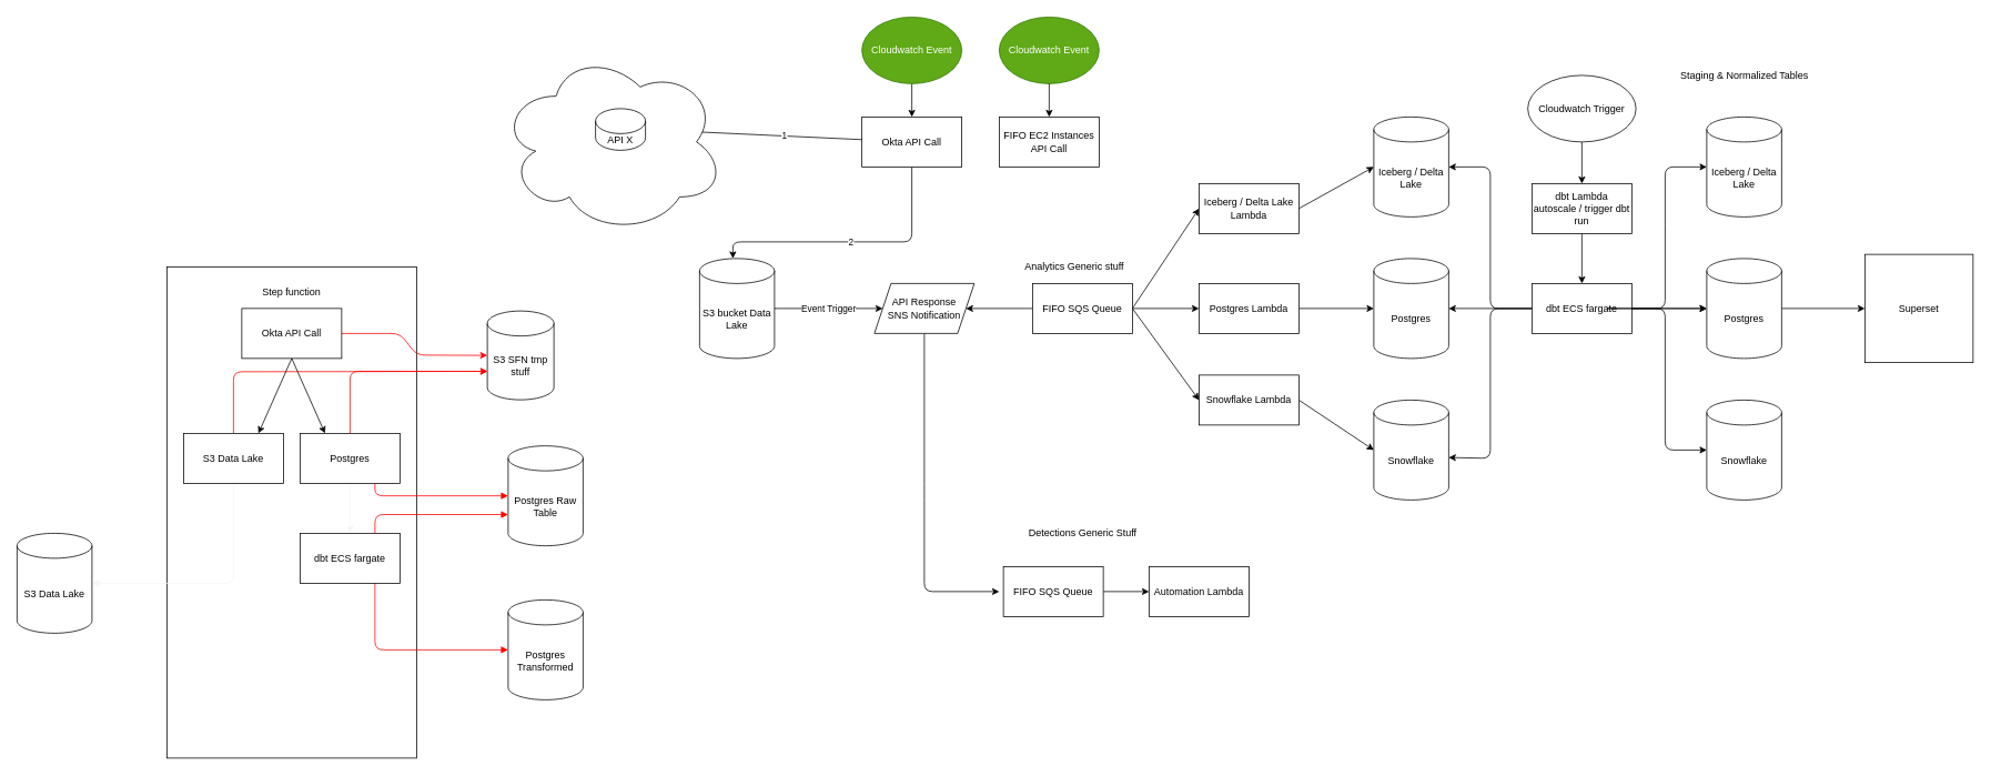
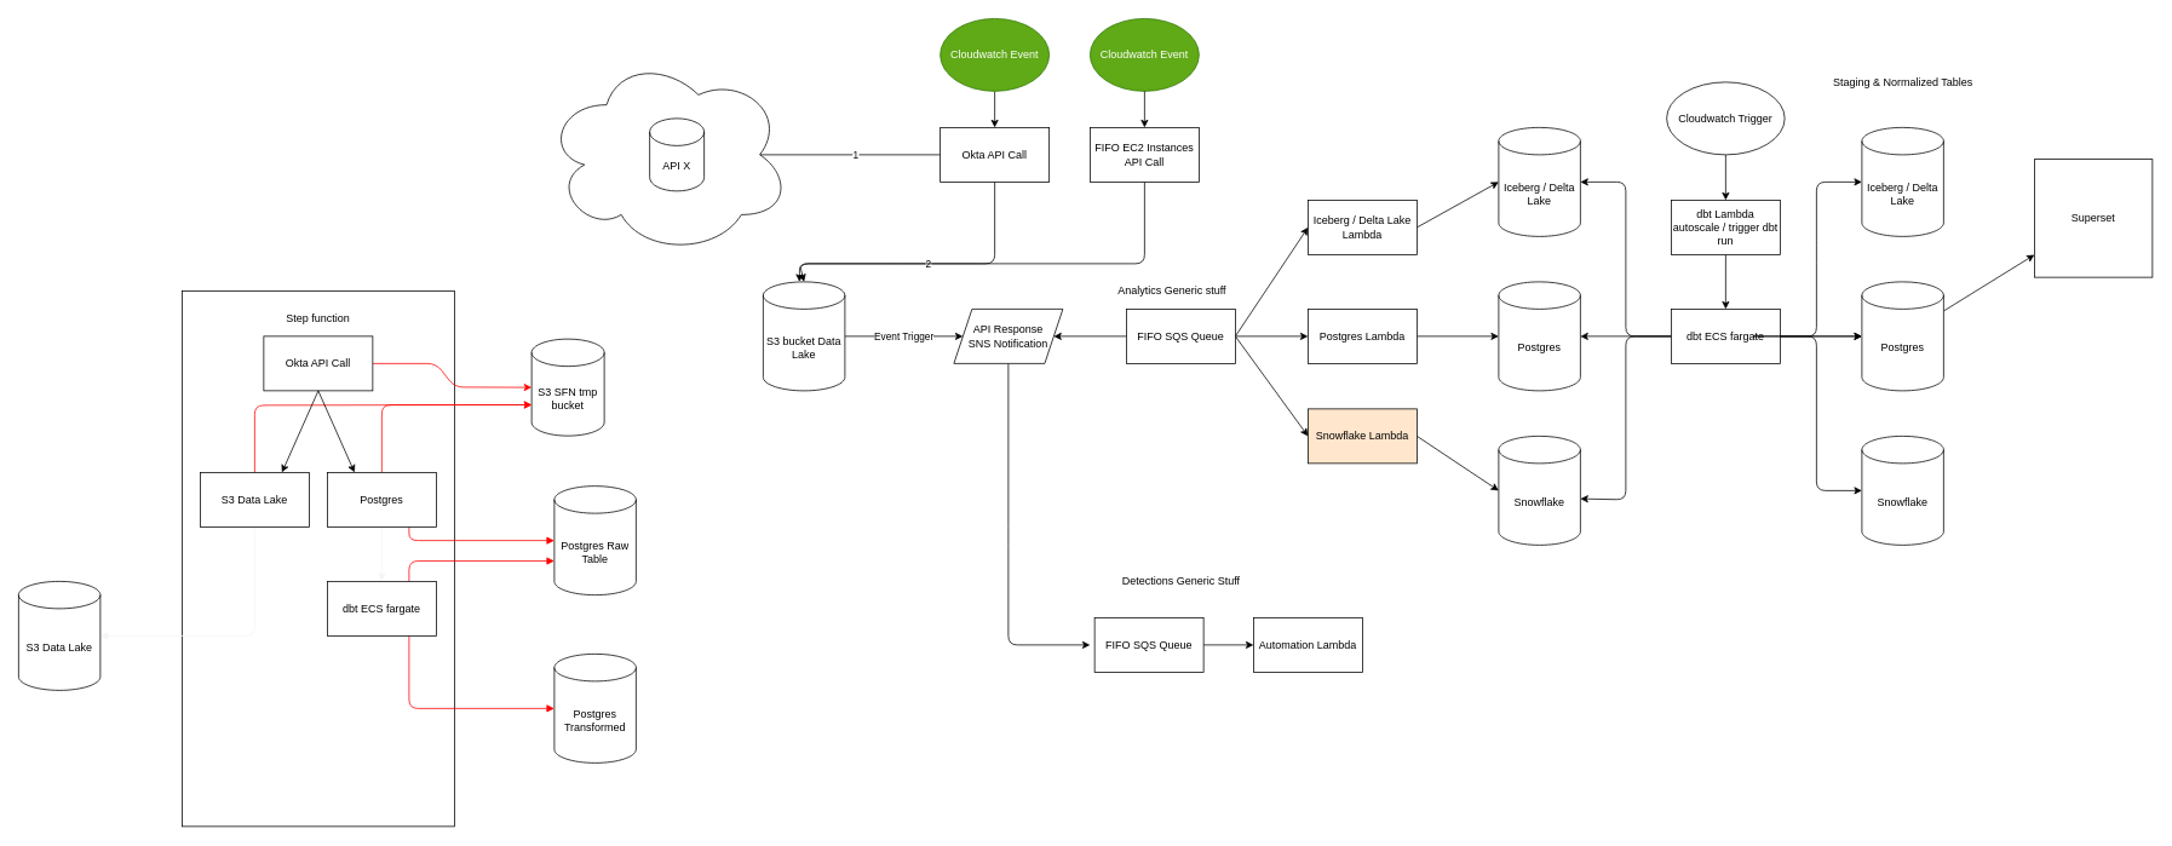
  <mxCell id="0" />
  <mxCell id="1" parent="0" />
  <mxCell id="2" value="" style="rounded=0;whiteSpace=wrap;html=1;" vertex="1" parent="1"><mxGeometry x="200" y="320" width="300" height="590" as="geometry" /></mxCell>
  <mxCell id="3" value="2" style="edgeStyle=none;html=1;" parent="1" source="6" edge="1"><mxGeometry relative="1" as="geometry"><mxPoint x="880" y="310" as="targetPoint" /><Array as="points"><mxPoint x="1095" y="290" /><mxPoint x="980" y="290" /><mxPoint x="880" y="290" /></Array><mxPoint as="offset" /></mxGeometry></mxCell>
  <mxCell id="4" style="edgeStyle=none;html=1;entryX=1;entryY=0.5;entryDx=0;entryDy=0;entryPerimeter=0;" parent="1" source="6" target="12" edge="1"><mxGeometry relative="1" as="geometry" /></mxCell>
  <mxCell id="5" value="1" style="edgeLabel;html=1;align=center;verticalAlign=middle;resizable=0;points=[];" parent="4" connectable="0" vertex="1"><mxGeometry x="-0.28" relative="1" as="geometry"><mxPoint as="offset" /></mxGeometry></mxCell>
  <mxCell id="6" value="Okta API Call" style="rounded=0;whiteSpace=wrap;html=1;" parent="1" vertex="1"><mxGeometry x="1035" y="140" width="120" height="60" as="geometry" /></mxCell>
  <mxCell id="7" value="" style="edgeStyle=none;html=1;" parent="1" source="8" target="6" edge="1"><mxGeometry relative="1" as="geometry" /></mxCell>
  <mxCell id="8" value="Cloudwatch Event" style="ellipse;whiteSpace=wrap;html=1;fillColor=#60a917;fontColor=#ffffff;strokeColor=#2D7600;" parent="1" vertex="1"><mxGeometry x="1035" y="20" width="120" height="80" as="geometry" /></mxCell>
  <mxCell id="9" value="" style="group" parent="1" connectable="0" vertex="1"><mxGeometry x="610" y="60" width="270" height="220" as="geometry" /></mxCell>
  <mxCell id="10" value="" style="group" parent="9" connectable="0" vertex="1"><mxGeometry x="-10" width="270" height="220" as="geometry" /></mxCell>
  <mxCell id="11" value="" style="ellipse;shape=cloud;whiteSpace=wrap;html=1;" parent="10" vertex="1"><mxGeometry width="270" height="220" as="geometry" /></mxCell>
- <mxCell id="12" value="API X" style="shape=cylinder3;whiteSpace=wrap;html=1;boundedLbl=1;backgroundOutline=1;size=15;" parent="10" vertex="1"><mxGeometry x="115" y="70" width="60" height="50" as="geometry" /></mxCell>
+ <mxCell id="12" value="API X" style="shape=cylinder3;whiteSpace=wrap;html=1;boundedLbl=1;backgroundOutline=1;size=15;" parent="10" vertex="1"><mxGeometry x="115" y="70" width="60" height="80" as="geometry" /></mxCell>
  <mxCell id="13" value="Postgres" style="shape=cylinder3;whiteSpace=wrap;html=1;boundedLbl=1;backgroundOutline=1;size=15;" parent="1" vertex="1"><mxGeometry x="1650" y="310" width="90" height="120" as="geometry" /></mxCell>
  <mxCell id="14" value="Event Trigger" style="edgeStyle=none;html=1;" parent="1" source="15" target="17" edge="1"><mxGeometry relative="1" as="geometry"><mxPoint x="1050" y="370" as="targetPoint" /></mxGeometry></mxCell>
  <mxCell id="15" value="S3 bucket Data Lake" style="shape=cylinder3;whiteSpace=wrap;html=1;boundedLbl=1;backgroundOutline=1;size=15;" parent="1" vertex="1"><mxGeometry x="840" y="310" width="90" height="120" as="geometry" /></mxCell>
  <mxCell id="16" style="edgeStyle=none;html=1;exitX=0.5;exitY=1;exitDx=0;exitDy=0;" parent="1" source="17" edge="1"><mxGeometry relative="1" as="geometry"><mxPoint x="1200" y="710" as="targetPoint" /><Array as="points"><mxPoint x="1110" y="590" /><mxPoint x="1110" y="710" /></Array></mxGeometry></mxCell>
  <mxCell id="17" value="API Response&lt;br&gt;SNS Notification" style="shape=parallelogram;perimeter=parallelogramPerimeter;whiteSpace=wrap;html=1;fixedSize=1;" parent="1" vertex="1"><mxGeometry x="1050" y="340" width="120" height="60" as="geometry" /></mxCell>
  <mxCell id="18" value="" style="edgeStyle=none;html=1;" parent="1" source="19" target="13" edge="1"><mxGeometry relative="1" as="geometry" /></mxCell>
  <mxCell id="19" value="Postgres Lambda" style="rounded=0;whiteSpace=wrap;html=1;" parent="1" vertex="1"><mxGeometry x="1440" y="340" width="120" height="60" as="geometry" /></mxCell>
  <mxCell id="20" style="edgeStyle=none;html=1;exitX=0;exitY=0.5;exitDx=0;exitDy=0;entryX=1;entryY=0.5;entryDx=0;entryDy=0;" parent="1" source="24" target="17" edge="1"><mxGeometry relative="1" as="geometry" /></mxCell>
  <mxCell id="21" style="edgeStyle=none;html=1;exitX=1;exitY=0.5;exitDx=0;exitDy=0;entryX=0;entryY=0.5;entryDx=0;entryDy=0;" parent="1" source="24" target="19" edge="1"><mxGeometry relative="1" as="geometry" /></mxCell>
  <mxCell id="22" style="edgeStyle=none;html=1;exitX=1;exitY=0.5;exitDx=0;exitDy=0;entryX=0;entryY=0.5;entryDx=0;entryDy=0;" parent="1" source="24" target="45" edge="1"><mxGeometry relative="1" as="geometry" /></mxCell>
  <mxCell id="23" style="edgeStyle=none;html=1;exitX=1;exitY=0.5;exitDx=0;exitDy=0;entryX=0;entryY=0.5;entryDx=0;entryDy=0;" parent="1" source="24" target="47" edge="1"><mxGeometry relative="1" as="geometry" /></mxCell>
  <mxCell id="24" value="FIFO SQS Queue" style="rounded=0;whiteSpace=wrap;html=1;" parent="1" vertex="1"><mxGeometry x="1240" y="340" width="120" height="60" as="geometry" /></mxCell>
  <mxCell id="25" value="Snowflake" style="shape=cylinder3;whiteSpace=wrap;html=1;boundedLbl=1;backgroundOutline=1;size=15;" parent="1" vertex="1"><mxGeometry x="1650" y="480" width="90" height="120" as="geometry" /></mxCell>
  <mxCell id="26" value="Iceberg / Delta Lake" style="shape=cylinder3;whiteSpace=wrap;html=1;boundedLbl=1;backgroundOutline=1;size=15;" parent="1" vertex="1"><mxGeometry x="1650" y="140" width="90" height="120" as="geometry" /></mxCell>
  <mxCell id="27" value="" style="edgeStyle=none;html=1;" parent="1" source="32" target="13" edge="1"><mxGeometry relative="1" as="geometry" /></mxCell>
  <mxCell id="28" style="edgeStyle=none;html=1;entryX=1;entryY=0.5;entryDx=0;entryDy=0;entryPerimeter=0;" parent="1" target="26" edge="1"><mxGeometry relative="1" as="geometry"><mxPoint x="1840" y="370" as="sourcePoint" /><Array as="points"><mxPoint x="1790" y="370" /><mxPoint x="1790" y="200" /></Array></mxGeometry></mxCell>
  <mxCell id="29" style="edgeStyle=none;html=1;entryX=1;entryY=0.575;entryDx=0;entryDy=0;entryPerimeter=0;" parent="1" target="25" edge="1"><mxGeometry relative="1" as="geometry"><mxPoint x="1840" y="370" as="sourcePoint" /><Array as="points"><mxPoint x="1790" y="370" /><mxPoint x="1790" y="550" /></Array></mxGeometry></mxCell>
  <mxCell id="30" value="" style="edgeStyle=none;html=1;entryX=0;entryY=0.5;entryDx=0;entryDy=0;entryPerimeter=0;" parent="1" source="32" target="38" edge="1"><mxGeometry relative="1" as="geometry"><mxPoint x="2040" y="370" as="targetPoint" /></mxGeometry></mxCell>
  <mxCell id="31" style="edgeStyle=none;html=1;entryX=0;entryY=0.5;entryDx=0;entryDy=0;entryPerimeter=0;" parent="1" target="38" edge="1"><mxGeometry relative="1" as="geometry"><mxPoint x="1930" y="370" as="sourcePoint" /></mxGeometry></mxCell>
  <mxCell id="32" value="dbt ECS fargate" style="rounded=0;whiteSpace=wrap;html=1;" parent="1" vertex="1"><mxGeometry x="1840" y="340" width="120" height="60" as="geometry" /></mxCell>
  <mxCell id="33" value="" style="edgeStyle=none;html=1;" parent="1" source="34" target="32" edge="1"><mxGeometry relative="1" as="geometry" /></mxCell>
  <mxCell id="34" value="dbt Lambda autoscale / trigger dbt run" style="rounded=0;whiteSpace=wrap;html=1;" parent="1" vertex="1"><mxGeometry x="1840" y="220" width="120" height="60" as="geometry" /></mxCell>
  <mxCell id="35" value="" style="edgeStyle=none;html=1;" parent="1" source="36" target="34" edge="1"><mxGeometry relative="1" as="geometry" /></mxCell>
  <mxCell id="36" value="Cloudwatch Trigger" style="ellipse;whiteSpace=wrap;html=1;" parent="1" vertex="1"><mxGeometry x="1835" y="90" width="130" height="80" as="geometry" /></mxCell>
  <mxCell id="37" value="" style="edgeStyle=none;html=1;" parent="1" source="38" target="57" edge="1"><mxGeometry relative="1" as="geometry" /></mxCell>
  <mxCell id="38" value="Postgres" style="shape=cylinder3;whiteSpace=wrap;html=1;boundedLbl=1;backgroundOutline=1;size=15;" parent="1" vertex="1"><mxGeometry x="2050" y="310" width="90" height="120" as="geometry" /></mxCell>
  <mxCell id="39" style="edgeStyle=none;html=1;entryX=0;entryY=0.5;entryDx=0;entryDy=0;entryPerimeter=0;exitX=1;exitY=0.5;exitDx=0;exitDy=0;" parent="1" target="42" edge="1"><mxGeometry relative="1" as="geometry"><mxPoint x="1930" y="370" as="sourcePoint" /><Array as="points"><mxPoint x="2000" y="370" /><mxPoint x="2000" y="280" /><mxPoint x="2000" y="200" /></Array></mxGeometry></mxCell>
  <mxCell id="40" style="edgeStyle=none;html=1;entryX=0;entryY=0.5;entryDx=0;entryDy=0;entryPerimeter=0;" parent="1" target="41" edge="1"><mxGeometry relative="1" as="geometry"><Array as="points"><mxPoint x="2000" y="370" /><mxPoint x="2000" y="540" /></Array><mxPoint x="1930" y="370" as="sourcePoint" /></mxGeometry></mxCell>
  <mxCell id="41" value="Snowflake" style="shape=cylinder3;whiteSpace=wrap;html=1;boundedLbl=1;backgroundOutline=1;size=15;" parent="1" vertex="1"><mxGeometry x="2050" y="480" width="90" height="120" as="geometry" /></mxCell>
  <mxCell id="42" value="Iceberg / Delta Lake" style="shape=cylinder3;whiteSpace=wrap;html=1;boundedLbl=1;backgroundOutline=1;size=15;" parent="1" vertex="1"><mxGeometry x="2050" y="140" width="90" height="120" as="geometry" /></mxCell>
  <mxCell id="43" value="Staging &amp;amp; Normalized Tables" style="text;html=1;align=center;verticalAlign=middle;resizable=0;points=[];autosize=1;strokeColor=none;fillColor=none;" parent="1" vertex="1"><mxGeometry x="2005" y="75" width="180" height="30" as="geometry" /></mxCell>
  <mxCell id="44" style="edgeStyle=none;html=1;exitX=1;exitY=0.5;exitDx=0;exitDy=0;entryX=0;entryY=0.5;entryDx=0;entryDy=0;entryPerimeter=0;" parent="1" source="45" target="26" edge="1"><mxGeometry relative="1" as="geometry" /></mxCell>
  <mxCell id="45" value="Iceberg / Delta Lake Lambda" style="rounded=0;whiteSpace=wrap;html=1;" parent="1" vertex="1"><mxGeometry x="1440" y="220" width="120" height="60" as="geometry" /></mxCell>
  <mxCell id="46" style="edgeStyle=none;html=1;exitX=1;exitY=0.5;exitDx=0;exitDy=0;entryX=0;entryY=0.5;entryDx=0;entryDy=0;entryPerimeter=0;" parent="1" source="47" target="25" edge="1"><mxGeometry relative="1" as="geometry" /></mxCell>
- <mxCell id="47" value="Snowflake Lambda" style="rounded=0;whiteSpace=wrap;html=1;" parent="1" vertex="1"><mxGeometry x="1440" y="450" width="120" height="60" as="geometry" /></mxCell>
+ <mxCell id="47" value="Snowflake Lambda" style="rounded=0;whiteSpace=wrap;html=1;fillColor=#ffe6cc;" parent="1" vertex="1"><mxGeometry x="1440" y="450" width="120" height="60" as="geometry" /></mxCell>
  <mxCell id="48" value="" style="edgeStyle=none;html=1;" parent="1" source="49" target="50" edge="1"><mxGeometry relative="1" as="geometry" /></mxCell>
  <mxCell id="49" value="FIFO SQS Queue" style="rounded=0;whiteSpace=wrap;html=1;" parent="1" vertex="1"><mxGeometry x="1205" y="680" width="120" height="60" as="geometry" /></mxCell>
  <mxCell id="50" value="Automation Lambda" style="whiteSpace=wrap;html=1;rounded=0;" parent="1" vertex="1"><mxGeometry x="1380" y="680" width="120" height="60" as="geometry" /></mxCell>
+ <mxCell id="51" style="edgeStyle=none;html=1;exitX=0.5;exitY=1;exitDx=0;exitDy=0;entryX=0.5;entryY=0;entryDx=0;entryDy=0;entryPerimeter=0;" parent="1" source="52" target="15" edge="1"><mxGeometry relative="1" as="geometry"><Array as="points"><mxPoint x="1260" y="290" /><mxPoint x="1090" y="290" /><mxPoint x="880" y="290" /></Array></mxGeometry></mxCell>
  <mxCell id="52" value="FIFO EC2 Instances API Call" style="rounded=0;whiteSpace=wrap;html=1;" parent="1" vertex="1"><mxGeometry x="1200" y="140" width="120" height="60" as="geometry" /></mxCell>
  <mxCell id="53" value="Analytics Generic stuff" style="text;html=1;align=center;verticalAlign=middle;resizable=0;points=[];autosize=1;strokeColor=none;fillColor=none;" parent="1" vertex="1"><mxGeometry x="1220" y="305" width="140" height="30" as="geometry" /></mxCell>
  <mxCell id="54" value="Detections Generic Stuff" style="text;html=1;align=center;verticalAlign=middle;resizable=0;points=[];autosize=1;strokeColor=none;fillColor=none;" parent="1" vertex="1"><mxGeometry x="1225" y="625" width="150" height="30" as="geometry" /></mxCell>
  <mxCell id="55" value="Cloudwatch Event" style="ellipse;whiteSpace=wrap;html=1;fillColor=#60a917;fontColor=#ffffff;strokeColor=#2D7600;" parent="1" vertex="1"><mxGeometry x="1200" y="20" width="120" height="80" as="geometry" /></mxCell>
  <mxCell id="56" value="" style="edgeStyle=none;html=1;" parent="1" source="55" target="52" edge="1"><mxGeometry relative="1" as="geometry" /></mxCell>
- <mxCell id="57" value="Superset" style="whiteSpace=wrap;html=1;aspect=fixed;" parent="1" vertex="1"><mxGeometry x="2240" y="305" width="130" height="130" as="geometry" /></mxCell>
+ <mxCell id="57" value="Superset" style="whiteSpace=wrap;html=1;aspect=fixed;" parent="1" vertex="1"><mxGeometry x="2240" y="175" width="130" height="130" as="geometry" /></mxCell>
  <mxCell id="58" style="edgeStyle=none;html=1;exitX=1;exitY=0.5;exitDx=0;exitDy=0;entryX=0;entryY=0.5;entryDx=0;entryDy=0;entryPerimeter=0;strokeColor=#FF0000;" edge="1" parent="1" source="59" target="61"><mxGeometry relative="1" as="geometry"><Array as="points"><mxPoint x="480" y="400" /><mxPoint x="500" y="426" /></Array></mxGeometry></mxCell>
  <mxCell id="59" value="Okta API Call" style="rounded=0;whiteSpace=wrap;html=1;" vertex="1" parent="1"><mxGeometry x="290" y="370" width="120" height="60" as="geometry" /></mxCell>
  <mxCell id="60" value="Step function" style="text;html=1;strokeColor=none;fillColor=none;align=center;verticalAlign=middle;whiteSpace=wrap;rounded=0;" vertex="1" parent="1"><mxGeometry x="300" y="335" width="100" height="30" as="geometry" /></mxCell>
- <mxCell id="61" value="S3 SFN tmp stuff" style="shape=cylinder3;whiteSpace=wrap;html=1;boundedLbl=1;backgroundOutline=1;size=15;" vertex="1" parent="1"><mxGeometry x="585" y="373" width="80" height="106.67" as="geometry" /></mxCell>
+ <mxCell id="61" value="S3 SFN tmp bucket" style="shape=cylinder3;whiteSpace=wrap;html=1;boundedLbl=1;backgroundOutline=1;size=15;" vertex="1" parent="1"><mxGeometry x="585" y="373" width="80" height="106.67" as="geometry" /></mxCell>
  <mxCell id="62" style="edgeStyle=none;html=1;exitX=0.5;exitY=0;exitDx=0;exitDy=0;entryX=0;entryY=0;entryDx=0;entryDy=72.502;entryPerimeter=0;fillColor=#FF0000;strokeColor=#FF0000;" edge="1" parent="1" source="64" target="61"><mxGeometry relative="1" as="geometry"><Array as="points"><mxPoint x="280" y="446" /></Array></mxGeometry></mxCell>
  <mxCell id="63" style="edgeStyle=orthogonalEdgeStyle;shape=connector;rounded=1;html=1;exitX=0.5;exitY=1;exitDx=0;exitDy=0;entryX=1;entryY=0.5;entryDx=0;entryDy=0;entryPerimeter=0;labelBackgroundColor=default;strokeColor=#F5F5F5;fontFamily=Helvetica;fontSize=1;fontColor=default;endArrow=block;startSize=6;endSize=6;sourcePerimeterSpacing=0;targetPerimeterSpacing=0;fillColor=#FF0000;" edge="1" parent="1" source="64" target="70"><mxGeometry relative="1" as="geometry" /></mxCell>
  <mxCell id="64" value="S3 Data Lake" style="rounded=0;whiteSpace=wrap;html=1;" vertex="1" parent="1"><mxGeometry x="220" y="520" width="120" height="60" as="geometry" /></mxCell>
  <mxCell id="65" style="edgeStyle=orthogonalEdgeStyle;html=1;exitX=0.5;exitY=0;exitDx=0;exitDy=0;entryX=0;entryY=0;entryDx=0;entryDy=72.502;entryPerimeter=0;strokeColor=#FF0000;" edge="1" parent="1" source="68" target="61"><mxGeometry relative="1" as="geometry" /></mxCell>
  <mxCell id="66" style="edgeStyle=orthogonalEdgeStyle;html=1;exitX=0.75;exitY=1;exitDx=0;exitDy=0;entryX=0;entryY=0.5;entryDx=0;entryDy=0;entryPerimeter=0;strokeColor=#FF0000;fontSize=1;endArrow=block;startSize=6;endSize=6;sourcePerimeterSpacing=0;targetPerimeterSpacing=0;fillColor=#FF0000;" edge="1" parent="1" source="68" target="69"><mxGeometry relative="1" as="geometry" /></mxCell>
  <mxCell id="67" style="edgeStyle=orthogonalEdgeStyle;shape=connector;rounded=1;html=1;exitX=0.5;exitY=1;exitDx=0;exitDy=0;entryX=0.5;entryY=0;entryDx=0;entryDy=0;labelBackgroundColor=default;strokeColor=#F5F5F5;fontFamily=Helvetica;fontSize=1;fontColor=default;endArrow=block;startSize=6;endSize=6;sourcePerimeterSpacing=0;targetPerimeterSpacing=0;fillColor=#FF0000;" edge="1" parent="1" source="68" target="75"><mxGeometry relative="1" as="geometry" /></mxCell>
  <mxCell id="68" value="Postgres" style="rounded=0;whiteSpace=wrap;html=1;" vertex="1" parent="1"><mxGeometry x="360" y="520" width="120" height="60" as="geometry" /></mxCell>
  <mxCell id="69" value="Postgres Raw Table" style="shape=cylinder3;whiteSpace=wrap;html=1;boundedLbl=1;backgroundOutline=1;size=15;" vertex="1" parent="1"><mxGeometry x="610" y="535" width="90" height="120" as="geometry" /></mxCell>
  <mxCell id="70" value="S3 Data Lake" style="shape=cylinder3;whiteSpace=wrap;html=1;boundedLbl=1;backgroundOutline=1;size=15;" vertex="1" parent="1"><mxGeometry x="20" y="640" width="90" height="120" as="geometry" /></mxCell>
  <mxCell id="71" style="edgeStyle=none;html=1;exitX=0.5;exitY=1;exitDx=0;exitDy=0;entryX=0.25;entryY=0;entryDx=0;entryDy=0;" edge="1" parent="1" source="59" target="68"><mxGeometry relative="1" as="geometry" /></mxCell>
  <mxCell id="72" style="edgeStyle=none;html=1;exitX=0.5;exitY=1;exitDx=0;exitDy=0;entryX=0.75;entryY=0;entryDx=0;entryDy=0;" edge="1" parent="1" source="59" target="64"><mxGeometry relative="1" as="geometry" /></mxCell>
  <mxCell id="73" style="edgeStyle=orthogonalEdgeStyle;shape=connector;rounded=1;html=1;exitX=0.75;exitY=0;exitDx=0;exitDy=0;entryX=0;entryY=0;entryDx=0;entryDy=82.5;entryPerimeter=0;labelBackgroundColor=default;strokeColor=#FF0000;fontFamily=Helvetica;fontSize=1;fontColor=default;endArrow=block;startSize=6;endSize=6;sourcePerimeterSpacing=0;targetPerimeterSpacing=0;fillColor=#FF0000;" edge="1" parent="1" source="75" target="69"><mxGeometry relative="1" as="geometry" /></mxCell>
  <mxCell id="74" style="edgeStyle=orthogonalEdgeStyle;shape=connector;rounded=1;html=1;exitX=0.75;exitY=1;exitDx=0;exitDy=0;entryX=0;entryY=0.5;entryDx=0;entryDy=0;entryPerimeter=0;labelBackgroundColor=default;strokeColor=#FF0000;fontFamily=Helvetica;fontSize=1;fontColor=default;endArrow=block;startSize=6;endSize=6;sourcePerimeterSpacing=0;targetPerimeterSpacing=0;fillColor=#FF0000;" edge="1" parent="1" source="75" target="76"><mxGeometry relative="1" as="geometry" /></mxCell>
  <mxCell id="75" value="dbt ECS fargate" style="rounded=0;whiteSpace=wrap;html=1;" vertex="1" parent="1"><mxGeometry x="360" y="640" width="120" height="60" as="geometry" /></mxCell>
  <mxCell id="76" value="Postgres Transformed" style="shape=cylinder3;whiteSpace=wrap;html=1;boundedLbl=1;backgroundOutline=1;size=15;" vertex="1" parent="1"><mxGeometry x="610" y="720" width="90" height="120" as="geometry" /></mxCell>
